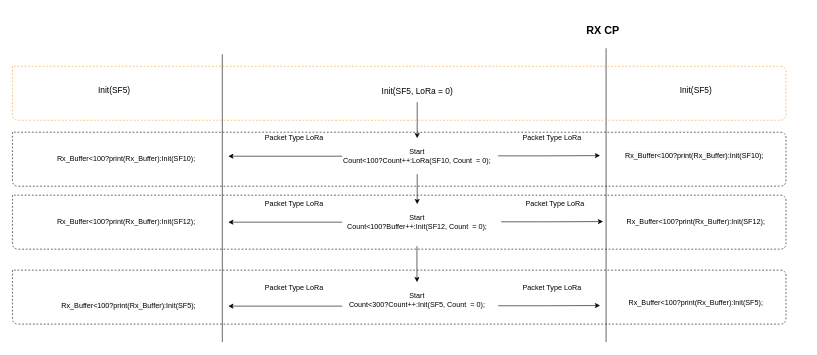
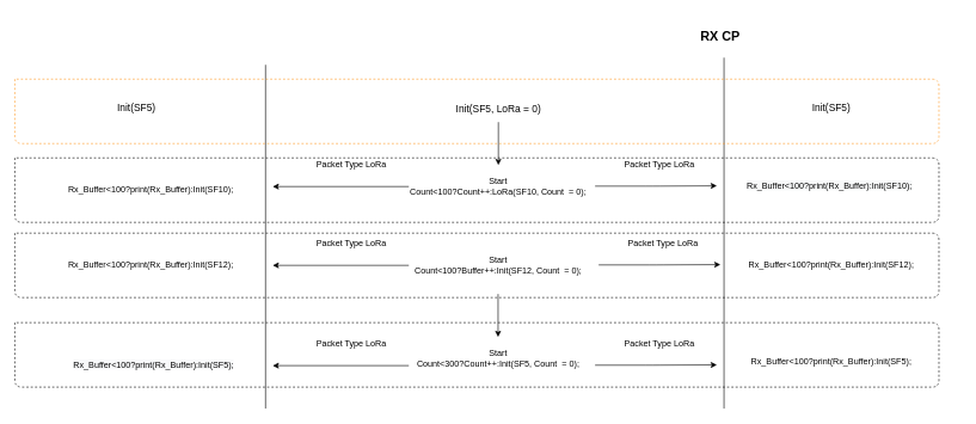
  <mxCell id="0" />
  <mxCell id="1" parent="0" />
  <mxCell id="2" value="" style="endArrow=none;html=1;" edge="1" parent="1"><mxGeometry width="50" height="50" relative="1" as="geometry"><mxPoint x="1010" y="570" as="sourcePoint" /><mxPoint x="1010" y="80" as="targetPoint" /></mxGeometry></mxCell>
  <mxCell id="3" value="" style="endArrow=none;html=1;" edge="1" parent="1"><mxGeometry width="50" height="50" relative="1" as="geometry"><mxPoint x="370" y="570" as="sourcePoint" /><mxPoint x="370" y="90" as="targetPoint" /></mxGeometry></mxCell>
  <mxCell id="4" value="&lt;font style=&quot;font-size: 18px&quot;&gt;&lt;b&gt;RX CP&lt;/b&gt;&lt;/font&gt;" style="text;html=1;strokeColor=none;fillColor=none;align=center;verticalAlign=middle;whiteSpace=wrap;rounded=0;" vertex="1" parent="1"><mxGeometry x="930" y="20" width="150" height="60" as="geometry" /></mxCell>
  <mxCell id="5" value="&lt;font style=&quot;font-size: 14px&quot;&gt;Init(SF5)&lt;/font&gt;" style="text;html=1;strokeColor=none;fillColor=none;align=center;verticalAlign=middle;whiteSpace=wrap;rounded=0;" vertex="1" parent="1"><mxGeometry x="150" y="120" width="80" height="60" as="geometry" /></mxCell>
  <mxCell id="6" value="&lt;font style=&quot;font-size: 14px&quot;&gt;Init(SF5, LoRa = 0)&lt;br&gt;&lt;br&gt;&lt;/font&gt;" style="text;html=1;strokeColor=none;fillColor=none;align=center;verticalAlign=middle;whiteSpace=wrap;rounded=0;" vertex="1" parent="1"><mxGeometry x="557.5" y="127.5" width="275" height="65" as="geometry" /></mxCell>
  <mxCell id="7" value="&lt;font style=&quot;font-size: 14px&quot;&gt;Init(SF5)&lt;/font&gt;" style="text;html=1;strokeColor=none;fillColor=none;align=center;verticalAlign=middle;whiteSpace=wrap;rounded=0;" vertex="1" parent="1"><mxGeometry x="1120" y="120" width="80" height="60" as="geometry" /></mxCell>
  <mxCell id="8" value="" style="endArrow=classic;html=1;entryX=0.5;entryY=0;entryDx=0;entryDy=0;" edge="1" parent="1" target="10"><mxGeometry width="50" height="50" relative="1" as="geometry"><mxPoint x="695" y="170" as="sourcePoint" /><mxPoint x="690" y="230" as="targetPoint" /><Array as="points"><mxPoint x="695" y="170" /></Array></mxGeometry></mxCell>
  <mxCell id="9" style="edgeStyle=orthogonalEdgeStyle;rounded=0;orthogonalLoop=1;jettySize=auto;html=1;exitX=0.5;exitY=1;exitDx=0;exitDy=0;" edge="1" parent="1" source="6" target="6"><mxGeometry relative="1" as="geometry" /></mxCell>
  <mxCell id="10" value="Start&lt;br&gt;Count&amp;lt;100?Count++:LoRa(SF10, Count&amp;nbsp; = 0);" style="text;html=1;strokeColor=none;fillColor=none;align=center;verticalAlign=middle;whiteSpace=wrap;rounded=0;" vertex="1" parent="1"><mxGeometry x="570" y="230" width="250" height="60" as="geometry" /></mxCell>
  <mxCell id="11" value="" style="endArrow=classic;html=1;exitX=0;exitY=0.5;exitDx=0;exitDy=0;" edge="1" parent="1" source="10"><mxGeometry width="50" height="50" relative="1" as="geometry"><mxPoint x="570" y="280" as="sourcePoint" /><mxPoint x="380" y="260" as="targetPoint" /></mxGeometry></mxCell>
  <mxCell id="12" value="Packet Type LoRa" style="text;html=1;strokeColor=none;fillColor=none;align=center;verticalAlign=middle;whiteSpace=wrap;rounded=0;" vertex="1" parent="1"><mxGeometry x="440" y="210" width="100" height="40" as="geometry" /></mxCell>
  <mxCell id="13" value="" style="endArrow=classic;html=1;" edge="1" parent="1"><mxGeometry width="50" height="50" relative="1" as="geometry"><mxPoint x="830" y="259.41" as="sourcePoint" /><mxPoint x="1000" y="259" as="targetPoint" /><Array as="points"><mxPoint x="910" y="259.41" /></Array></mxGeometry></mxCell>
  <mxCell id="14" value="Packet Type LoRa" style="text;html=1;strokeColor=none;fillColor=none;align=center;verticalAlign=middle;whiteSpace=wrap;rounded=0;" vertex="1" parent="1"><mxGeometry x="870" y="210" width="100" height="40" as="geometry" /></mxCell>
  <mxCell id="15" value="Rx_Buffer&amp;lt;100?print(Rx_Buffer):Init(SF10);" style="text;html=1;strokeColor=none;fillColor=none;align=center;verticalAlign=middle;whiteSpace=wrap;rounded=0;" vertex="1" parent="1"><mxGeometry x="40" y="245" width="340" height="40" as="geometry" /></mxCell>
  <mxCell id="16" value="&lt;span style=&quot;color: rgb(0 , 0 , 0) ; font-family: &amp;#34;helvetica&amp;#34; ; font-size: 12px ; font-style: normal ; font-weight: 400 ; letter-spacing: normal ; text-align: center ; text-indent: 0px ; text-transform: none ; word-spacing: 0px ; background-color: rgb(248 , 249 , 250) ; display: inline ; float: none&quot;&gt;Rx_Buffer&amp;lt;100?print(Rx_Buffer):Init(SF10);&lt;/span&gt;" style="text;whiteSpace=wrap;html=1;" vertex="1" parent="1"><mxGeometry x="1040" y="245" width="300" height="30" as="geometry" /></mxCell>
  <mxCell id="17" value="Start&lt;br&gt;Count&amp;lt;100?Buffer++:Init(SF12, Count&amp;nbsp; = 0);" style="text;html=1;strokeColor=none;fillColor=none;align=center;verticalAlign=middle;whiteSpace=wrap;rounded=0;" vertex="1" parent="1"><mxGeometry x="570" y="340" width="250" height="60" as="geometry" /></mxCell>
  <mxCell id="18" value="" style="endArrow=classic;html=1;" edge="1" parent="1"><mxGeometry width="50" height="50" relative="1" as="geometry"><mxPoint x="835" y="369.41" as="sourcePoint" /><mxPoint x="1005" y="369" as="targetPoint" /><Array as="points"><mxPoint x="915" y="369.41" /></Array></mxGeometry></mxCell>
  <mxCell id="19" value="Packet Type LoRa" style="text;html=1;strokeColor=none;fillColor=none;align=center;verticalAlign=middle;whiteSpace=wrap;rounded=0;" vertex="1" parent="1"><mxGeometry x="875" y="320" width="100" height="40" as="geometry" /></mxCell>
  <mxCell id="20" value="" style="endArrow=classic;html=1;exitX=0;exitY=0.5;exitDx=0;exitDy=0;" edge="1" parent="1"><mxGeometry width="50" height="50" relative="1" as="geometry"><mxPoint x="570" y="370" as="sourcePoint" /><mxPoint x="380" y="370" as="targetPoint" /></mxGeometry></mxCell>
  <mxCell id="21" value="Packet Type LoRa" style="text;html=1;strokeColor=none;fillColor=none;align=center;verticalAlign=middle;whiteSpace=wrap;rounded=0;" vertex="1" parent="1"><mxGeometry x="440" y="320" width="100" height="40" as="geometry" /></mxCell>
  <mxCell id="22" value="Rx_Buffer&amp;lt;100?print(Rx_Buffer):Init(SF12);" style="text;html=1;strokeColor=none;fillColor=none;align=center;verticalAlign=middle;whiteSpace=wrap;rounded=0;" vertex="1" parent="1"><mxGeometry x="40" y="350" width="340" height="40" as="geometry" /></mxCell>
  <mxCell id="23" value="Rx_Buffer&amp;lt;100?print(Rx_Buffer):Init(SF12);" style="text;html=1;strokeColor=none;fillColor=none;align=center;verticalAlign=middle;whiteSpace=wrap;rounded=0;" vertex="1" parent="1"><mxGeometry x="990" y="350" width="340" height="40" as="geometry" /></mxCell>
  <mxCell id="24" value="Start&lt;br&gt;Count&amp;lt;300?Count++:Init(SF5, Count&amp;nbsp; = 0);" style="text;html=1;strokeColor=none;fillColor=none;align=center;verticalAlign=middle;whiteSpace=wrap;rounded=0;" vertex="1" parent="1"><mxGeometry x="570" y="470" width="250" height="60" as="geometry" /></mxCell>
- <mxCell id="25" value="" style="endArrow=classic;html=1;exitX=0.5;exitY=1;exitDx=0;exitDy=0;" edge="1" parent="1" source="10" target="17"><mxGeometry width="50" height="50" relative="1" as="geometry"><mxPoint x="780" y="470" as="sourcePoint" /><mxPoint x="830" y="420" as="targetPoint" /></mxGeometry></mxCell>
  <mxCell id="26" value="" style="endArrow=classic;html=1;" edge="1" parent="1"><mxGeometry width="50" height="50" relative="1" as="geometry"><mxPoint x="694.58" y="410" as="sourcePoint" /><mxPoint x="694.58" y="470" as="targetPoint" /></mxGeometry></mxCell>
  <mxCell id="27" value="" style="endArrow=classic;html=1;exitX=0;exitY=0.5;exitDx=0;exitDy=0;" edge="1" parent="1"><mxGeometry width="50" height="50" relative="1" as="geometry"><mxPoint x="570" y="510" as="sourcePoint" /><mxPoint x="380" y="510" as="targetPoint" /></mxGeometry></mxCell>
  <mxCell id="28" value="Packet Type LoRa" style="text;html=1;strokeColor=none;fillColor=none;align=center;verticalAlign=middle;whiteSpace=wrap;rounded=0;" vertex="1" parent="1"><mxGeometry x="440" y="460" width="100" height="40" as="geometry" /></mxCell>
  <mxCell id="29" value="" style="endArrow=classic;html=1;" edge="1" parent="1"><mxGeometry width="50" height="50" relative="1" as="geometry"><mxPoint x="830" y="509.41" as="sourcePoint" /><mxPoint x="1000" y="509" as="targetPoint" /><Array as="points"><mxPoint x="910" y="509.41" /></Array></mxGeometry></mxCell>
  <mxCell id="30" value="Packet Type LoRa" style="text;html=1;strokeColor=none;fillColor=none;align=center;verticalAlign=middle;whiteSpace=wrap;rounded=0;" vertex="1" parent="1"><mxGeometry x="870" y="460" width="100" height="40" as="geometry" /></mxCell>
  <mxCell id="31" value="&lt;span style=&quot;color: rgb(0 , 0 , 0) ; font-family: &amp;#34;helvetica&amp;#34; ; font-size: 12px ; font-style: normal ; font-weight: 400 ; letter-spacing: normal ; text-align: center ; text-indent: 0px ; text-transform: none ; word-spacing: 0px ; background-color: rgb(248 , 249 , 250) ; display: inline ; float: none&quot;&gt;Rx_Buffer&amp;lt;100?print(Rx_Buffer):Init(SF5);&lt;/span&gt;" style="text;whiteSpace=wrap;html=1;" vertex="1" parent="1"><mxGeometry x="100" y="495" width="300" height="30" as="geometry" /></mxCell>
  <mxCell id="32" value="Rx_Buffer&amp;lt;100?print(Rx_Buffer):Init(SF5);" style="text;html=1;strokeColor=none;fillColor=none;align=center;verticalAlign=middle;whiteSpace=wrap;rounded=0;" vertex="1" parent="1"><mxGeometry x="990" y="485" width="340" height="40" as="geometry" /></mxCell>
  <mxCell id="33" value="" style="endArrow=none;dashed=1;html=1;fillColor=#FF0080;" edge="1" parent="1"><mxGeometry width="50" height="50" relative="1" as="geometry"><mxPoint x="20" y="450" as="sourcePoint" /><mxPoint x="20" y="450" as="targetPoint" /><Array as="points"><mxPoint x="20" y="540" /><mxPoint x="1310" y="540" /><mxPoint x="1310" y="450" /></Array></mxGeometry></mxCell>
  <mxCell id="34" value="" style="endArrow=none;dashed=1;html=1;fillColor=#3FCC52;" edge="1" parent="1"><mxGeometry width="50" height="50" relative="1" as="geometry"><mxPoint x="20" y="325" as="sourcePoint" /><mxPoint x="20" y="325" as="targetPoint" /><Array as="points"><mxPoint x="20" y="415" /><mxPoint x="1310" y="415" /><mxPoint x="1310" y="325" /></Array></mxGeometry></mxCell>
  <mxCell id="35" value="" style="endArrow=none;dashed=1;html=1;strokeColor=#FF9924;" edge="1" parent="1"><mxGeometry width="50" height="50" relative="1" as="geometry"><mxPoint x="20" y="110" as="sourcePoint" /><mxPoint x="20" y="110" as="targetPoint" /><Array as="points"><mxPoint x="20" y="200" /><mxPoint x="1310" y="200" /><mxPoint x="1310" y="110" /></Array></mxGeometry></mxCell>
  <mxCell id="36" value="" style="endArrow=none;dashed=1;html=1;fillColor=#FFCC99;" edge="1" parent="1"><mxGeometry width="50" height="50" relative="1" as="geometry"><mxPoint x="20" y="220" as="sourcePoint" /><mxPoint x="20" y="220" as="targetPoint" /><Array as="points"><mxPoint x="20" y="310" /><mxPoint x="1310" y="310" /><mxPoint x="1310" y="220" /></Array></mxGeometry></mxCell>
